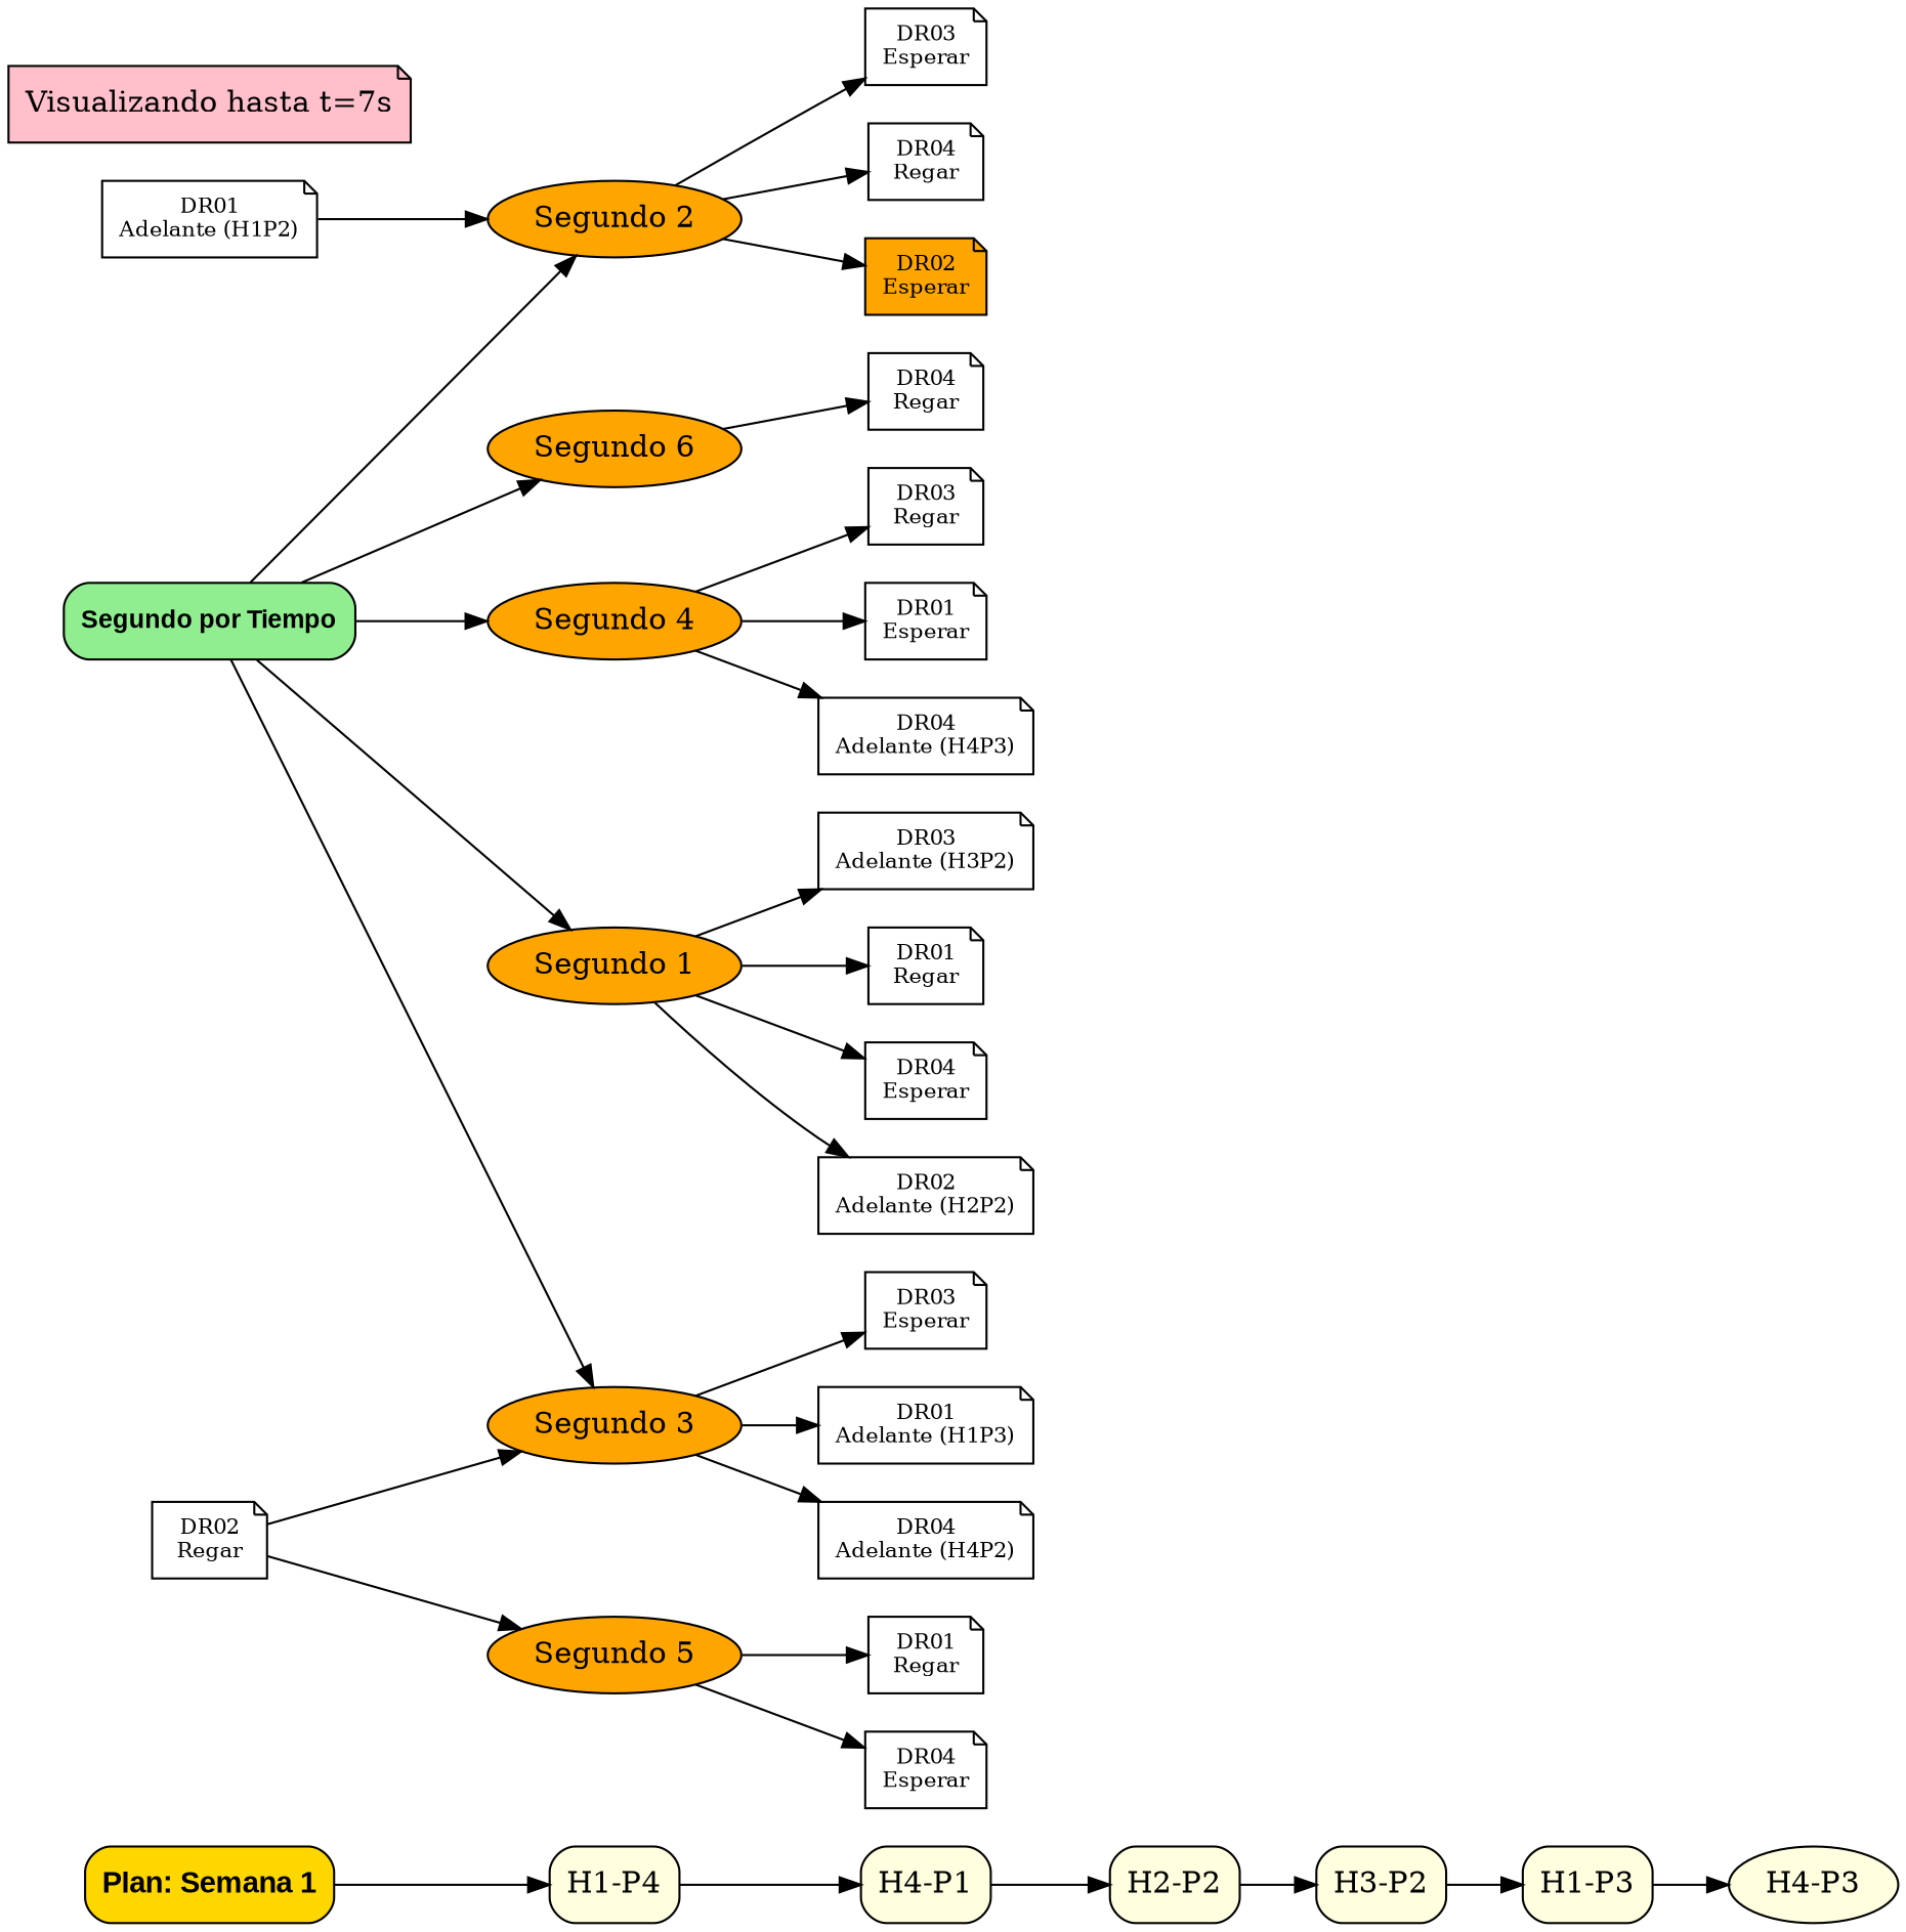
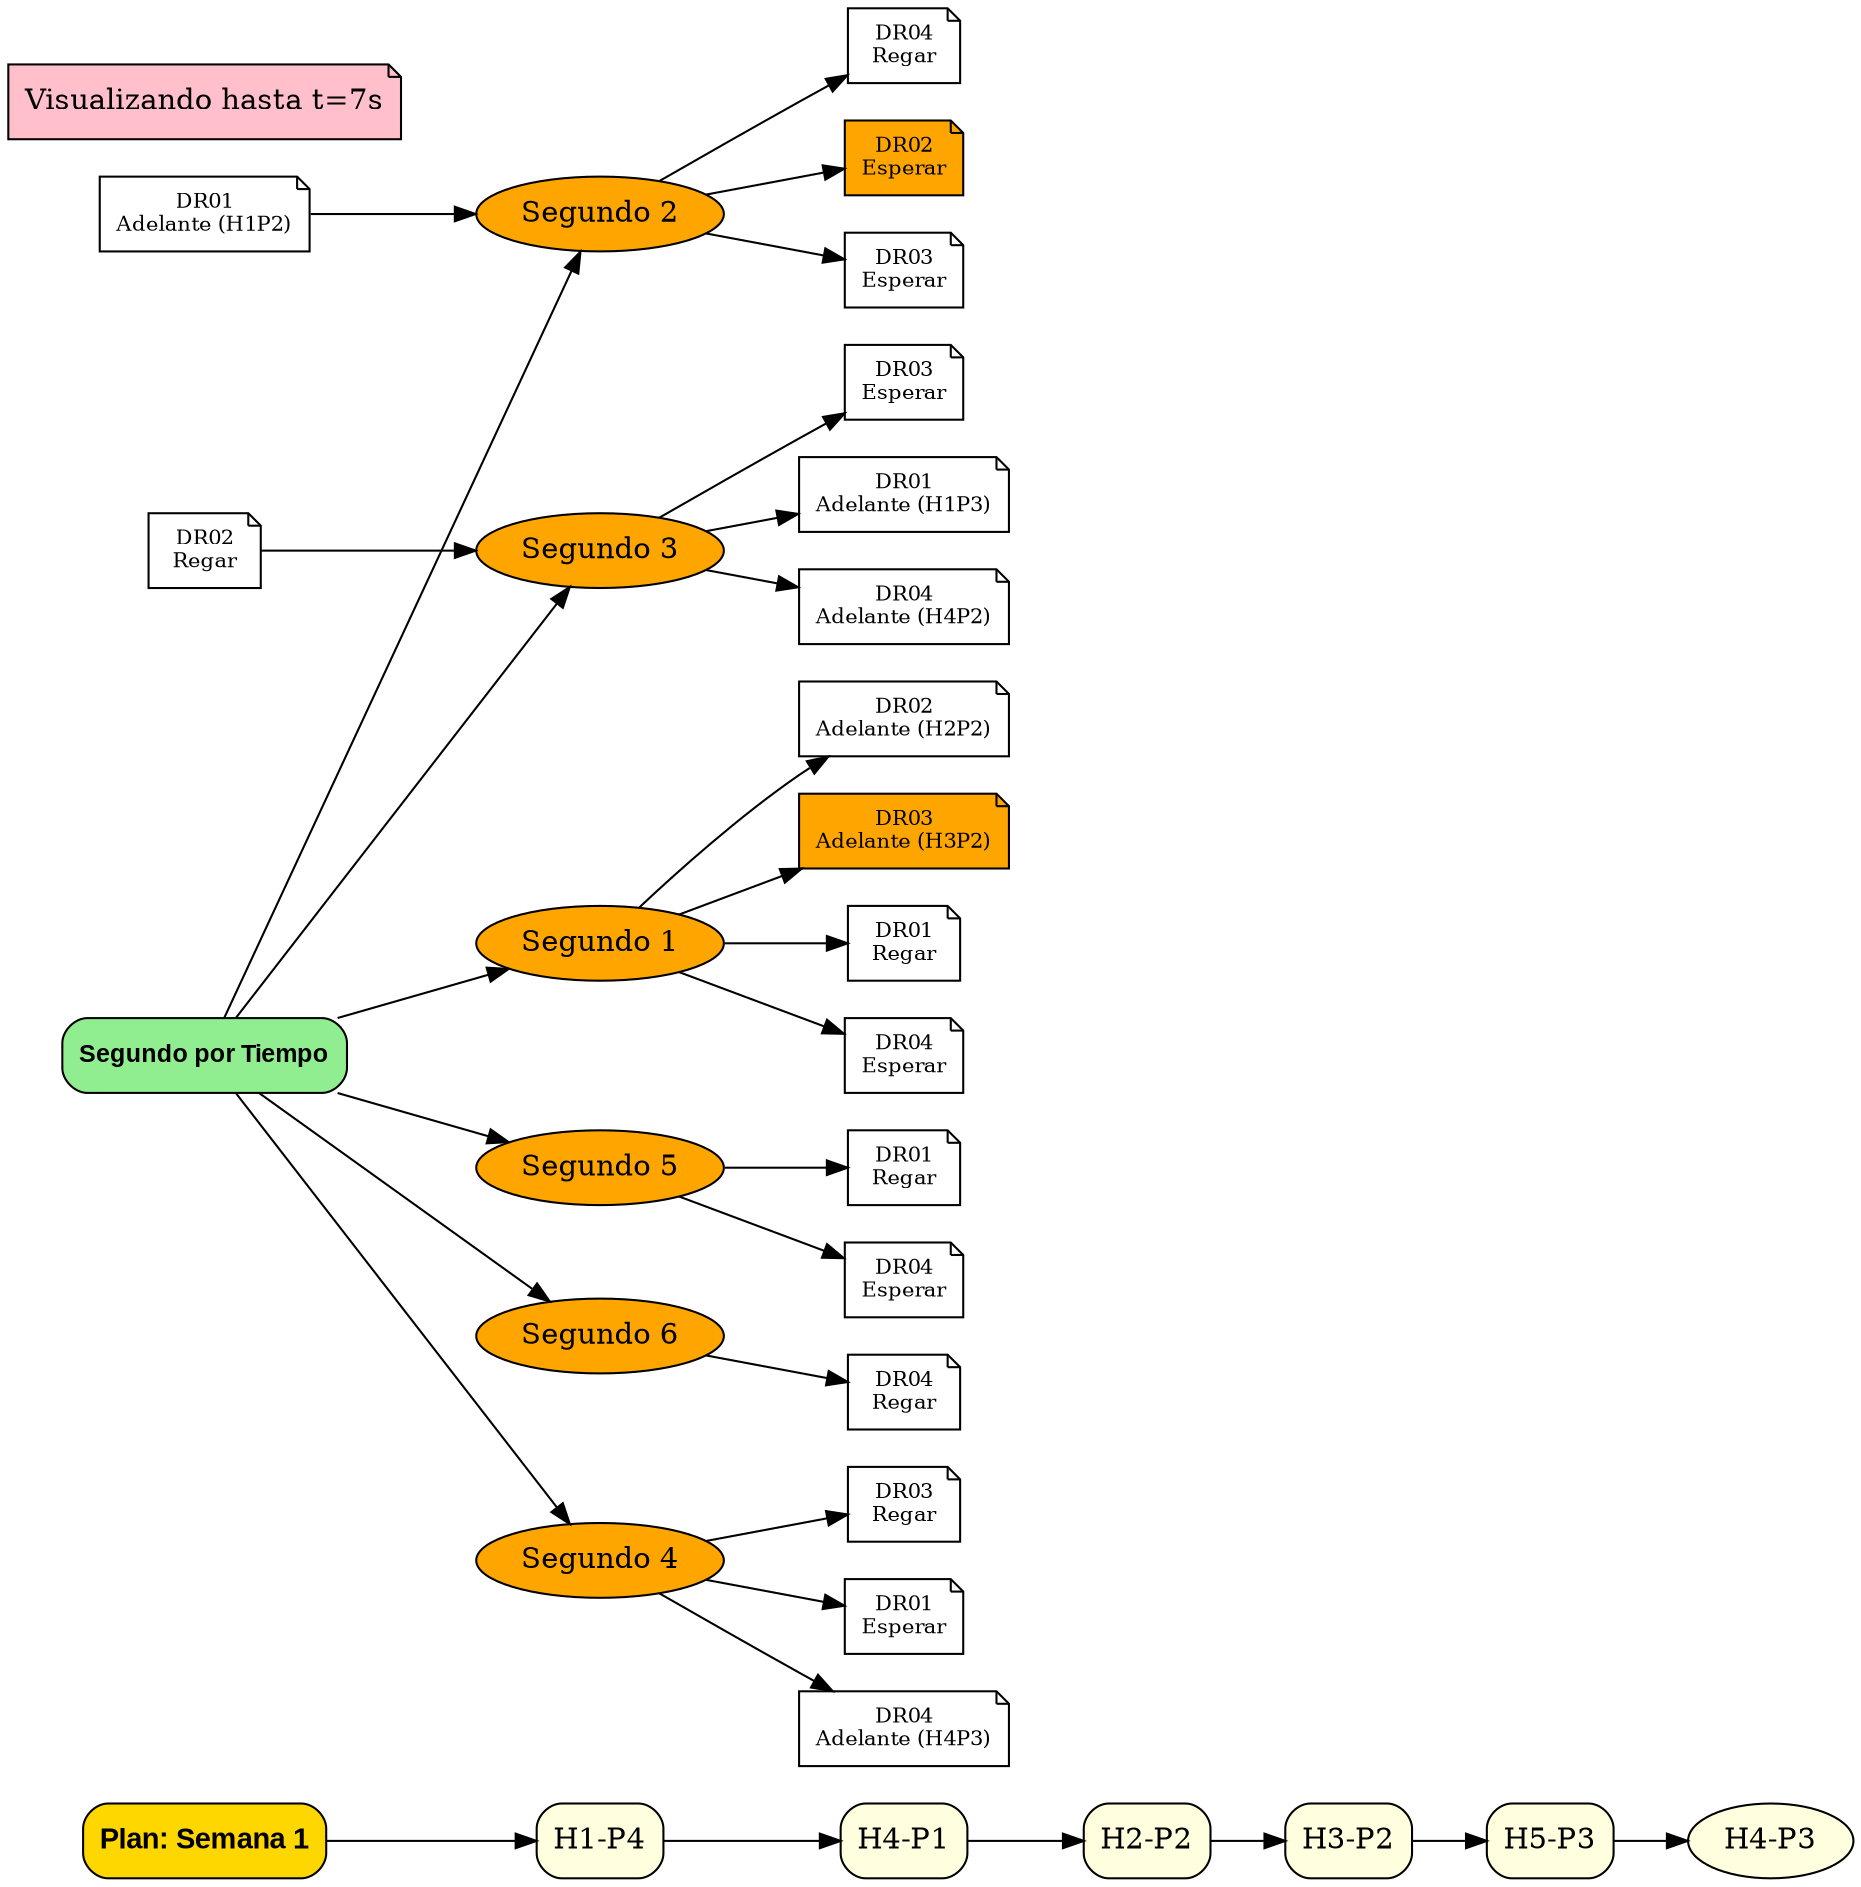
  digraph {
    rankdir=LR
    node [fillcolor=white fontsize=10 shape=note style="rounded,filled"]
    n1 [fillcolor=gold fontname="Arial Bold" fontsize=14 label="Plan: Semana 1" shape=box]
    n2 [fillcolor=lightyellow label="H1-P4" shape=box fontsize=""]
    n3 [fillcolor=lightyellow label="H4-P1" shape=box fontsize=""]
    n4 [fillcolor=lightyellow label="H2-P2" shape=box fontsize=""]
    n5 [fillcolor=lightyellow label="H3-P2" shape=box fontsize=""]
-   n6 [fillcolor=lightyellow label="H1-P3" shape=box fontsize=""]
+   n6 [fillcolor=lightyellow label="H5-P3" shape=box fontsize=""]
    n7 [fillcolor=lightyellow label="H4-P3" shape=ellipse fontsize=""]
    n8 [fillcolor=lightgreen fontname="Arial Bold" fontsize=12 label="Segundo por Tiempo" shape=box]
    n9 [fillcolor=orange label="Segundo 1" shape=ellipse fontsize=""]
    n10 [fillcolor=orange label="Segundo 2" shape=ellipse fontsize=""]
    n11 [fillcolor=orange label="Segundo 3" shape=ellipse fontsize=""]
    n12 [fillcolor=orange label="Segundo 4" shape=ellipse fontsize=""]
    n13 [fillcolor=orange label="Segundo 5" shape=ellipse fontsize=""]
    n14 [fillcolor=orange label="Segundo 6" shape=ellipse fontsize=""]
    n15 [label="DR01\nRegar"]
    n16 [label="DR04\nEsperar"]
    n17 [label="DR02\nAdelante (H2P2)"]
-   n18 [label="DR03\nAdelante (H3P2)"]
+   n18 [fillcolor=orange label="DR03\nAdelante (H3P2)"]
    n19 [label="DR04\nRegar"]
    n20 [fillcolor=orange label="DR02\nEsperar"]
    n21 [label="DR03\nEsperar"]
    n22 [label="DR03\nEsperar"]
    n23 [label="DR01\nAdelante (H1P3)"]
    n24 [label="DR04\nAdelante (H4P2)"]
    n25 [label="DR03\nRegar"]
    n26 [label="DR01\nEsperar"]
    n27 [label="DR04\nAdelante (H4P3)"]
    n28 [label="DR01\nRegar"]
    n29 [label="DR04\nEsperar"]
    n30 [label="DR04\nRegar"]
    n31 [label="DR01\nAdelante (H1P2)"]
    n32 [label="DR02\nRegar"]
    n33 [fillcolor=pink label="Visualizando hasta t=7s" fontsize=""]
    n1 -> n2
    n2 -> n3
    n3 -> n4
    n4 -> n5
    n5 -> n6
    n6 -> n7
    n8 -> n9
    n8 -> n10
    n8 -> n11
    n8 -> n12
-   n32 -> n13
+   n8 -> n13
    n8 -> n14
    n9 -> n15
    n9 -> n16
    n9 -> n17
    n9 -> n18
    n10 -> n19
    n10 -> n20
    n10 -> n21
    n11 -> n22
    n11 -> n23
    n11 -> n24
    n12 -> n25
    n12 -> n26
    n12 -> n27
    n13 -> n28
    n13 -> n29
    n14 -> n30
    n31 -> n10
    n32 -> n11
  }
